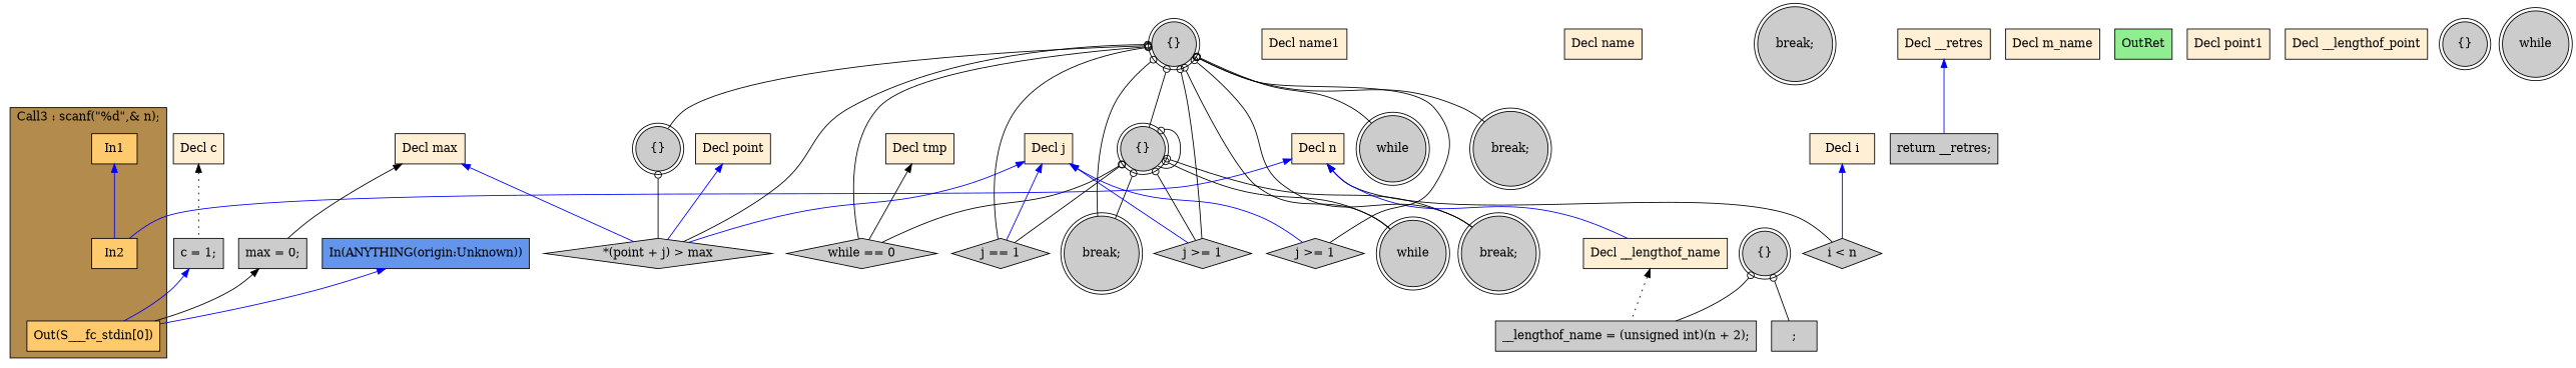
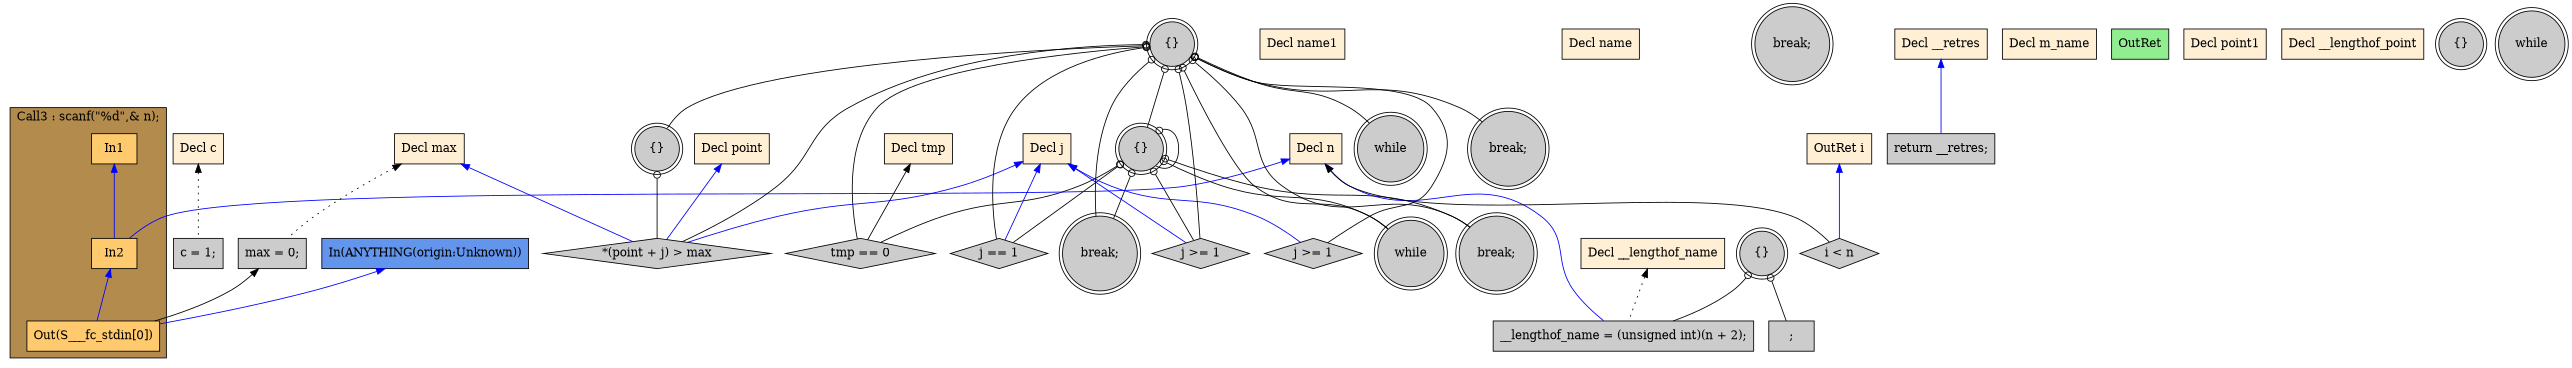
  digraph {
    rankdir=TB
    node [fillcolor="#CCCCCC" shape=box style=filled]
    edge [color="#000000" dir=back arrowtail=odot]
    n1 [fillcolor="#FFCA6E" label=In1]
    n2 [fillcolor="#FFCA6E" label=In2]
    n3 [fillcolor="#FFCA6E" label="Out(S___fc_stdin[0])"]
    n4 [label="{}" shape=doublecircle]
-   n5 [label="while == 0" shape=diamond]
+   n5 [label="tmp == 0" shape=diamond]
    n6 [label="break;" shape=doublecircle]
    n7 [label="j == 1" shape=diamond]
    n8 [label=while shape=doublecircle]
    n9 [label="j >= 1" shape=diamond]
    n10 [label="break;" shape=doublecircle]
    n11 [fillcolor="#FFEFD5" label="Decl n"]
    n12 [label="__lengthof_name = (unsigned int)(n + 2);"]
    n13 [label="i < n" shape=diamond]
-   n14 [fillcolor="#FFEFD5" label="Decl i"]
+   n14 [fillcolor="#FFEFD5" label="OutRet i"]
    n15 [label=while shape=doublecircle]
    n16 [fillcolor="#FFEFD5" label="Decl j"]
    n17 [label="j >= 1" shape=diamond]
    n18 [label="*(point + j) > max" shape=diamond]
    n19 [fillcolor="#FFEFD5" label="Decl c"]
    n20 [label="c = 1;"]
    n21 [label="break;" shape=doublecircle]
    n22 [fillcolor="#FFEFD5" label="Decl max"]
    n23 [label="max = 0;"]
    n24 [label="{}" shape=doublecircle]
    n25 [fillcolor="#FFEFD5" label="Decl name1"]
    n26 [fillcolor="#FFEFD5" label="Decl name"]
    n27 [label="break;" shape=doublecircle]
    n28 [fillcolor="#FFEFD5" label="Decl __lengthof_name"]
    n29 [label="return __retres;"]
    n30 [fillcolor="#FFEFD5" label="Decl m_name"]
    n31 [fillcolor="#90EE90" label=OutRet]
    n32 [fillcolor="#FFEFD5" label="Decl point1"]
    n33 [fillcolor="#6495ED" label="In(ANYTHING(origin:Unknown))"]
    n34 [fillcolor="#FFEFD5" label="Decl point"]
    n35 [fillcolor="#FFEFD5" label="Decl __lengthof_point"]
    n36 [fillcolor="#FFEFD5" label="Decl tmp"]
    n37 [fillcolor="#FFEFD5" label="Decl __retres"]
    n38 [label="{}" shape=doublecircle]
    n39 [label=";"]
    n40 [label="{}" shape=doublecircle]
    n41 [label=while shape=doublecircle]
    n42 [label="{}" shape=doublecircle]
    subgraph cluster_1 {
      fillcolor="#B38B4D"
      label="Call3 : scanf(\"%d\",& n);"
      style=filled
      n1
      n2
      n3
    }
    n1 -> n2 [color="#0000FF" arrowtail=""]
    n4 -> n4
    n4 -> n5
    n4 -> n6
    n4 -> n7
    n4 -> n8
    n4 -> n9
    n4 -> n10
    n11 -> n2 [color="#0000FF" arrowtail=""]
-   n11 -> n28 [color="#0000FF" arrowtail=""]
+   n11 -> n12 [color="#0000FF" arrowtail=""]
    n11 -> n13 [arrowtail=""]
    n14 -> n13 [color="#0000FF" arrowtail=""]
    n16 -> n7 [color="#0000FF" arrowtail=""]
    n16 -> n9 [color="#0000FF" arrowtail=""]
    n16 -> n17 [color="#0000FF" arrowtail=""]
    n16 -> n18 [color="#0000FF" arrowtail=""]
    n19 -> n20 [style=dotted arrowtail=""]
-   n20 -> n3 [color="#0000FF" arrowtail=""]
+   n2 -> n3 [color="#0000FF" arrowtail=""]
    n22 -> n18 [color="#0000FF" arrowtail=""]
-   n22 -> n23 [style=solid arrowtail=""]
+   n22 -> n23 [style=dotted arrowtail=""]
    n23 -> n3 [arrowtail=""]
    n24 -> n18
    n28 -> n12 [style=dotted arrowtail=""]
    n33 -> n3 [color="#0000FF" arrowtail=""]
    n34 -> n18 [color="#0000FF" arrowtail=""]
    n36 -> n5 [arrowtail=""]
    n37 -> n29 [color="#0000FF" arrowtail=""]
    n38 -> n12
    n38 -> n39
    n42 -> n4
    n42 -> n5
    n42 -> n6
    n42 -> n7
    n42 -> n8
    n42 -> n9
    n42 -> n10
    n42 -> n15
    n42 -> n17
    n42 -> n18
    n42 -> n21
    n42 -> n24
  }
